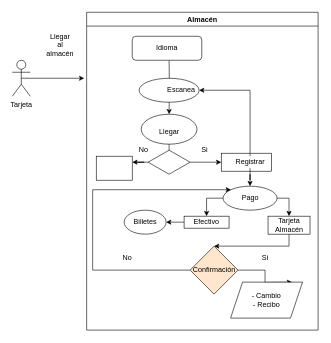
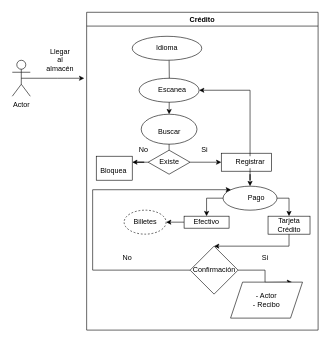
  <mxCell id="0" />
  <mxCell id="1" parent="0" />
  <mxCell id="2" style="edgeStyle=orthogonalEdgeStyle;rounded=0;orthogonalLoop=1;jettySize=auto;html=1;exitX=0.5;exitY=0.5;exitDx=0;exitDy=0;exitPerimeter=0;" edge="1" parent="1" source="3"><mxGeometry relative="1" as="geometry"><mxPoint x="140" y="130" as="targetPoint" /></mxGeometry></mxCell>
- <mxCell id="3" value="Tarjeta" style="shape=umlActor;verticalLabelPosition=bottom;verticalAlign=top;html=1;outlineConnect=0;" vertex="1" parent="1"><mxGeometry x="20" y="100" width="30" height="60" as="geometry" /></mxCell>
- <mxCell id="4" value="Almacén" style="swimlane;" vertex="1" parent="1"><mxGeometry x="144" y="20" width="386" height="530" as="geometry" /></mxCell>
+ <mxCell id="3" value="Actor" style="shape=umlActor;verticalLabelPosition=bottom;verticalAlign=top;html=1;outlineConnect=0;" vertex="1" parent="1"><mxGeometry x="20" y="100" width="30" height="60" as="geometry" /></mxCell>
+ <mxCell id="4" value="Crédito" style="swimlane;" vertex="1" parent="1"><mxGeometry x="144" y="20" width="386" height="530" as="geometry" /></mxCell>
  <mxCell id="5" style="edgeStyle=orthogonalEdgeStyle;rounded=0;orthogonalLoop=1;jettySize=auto;html=1;exitX=0.5;exitY=1;exitDx=0;exitDy=0;entryX=0.5;entryY=0;entryDx=0;entryDy=0;" edge="1" parent="4" target="9"><mxGeometry relative="1" as="geometry"><mxPoint x="137.5" y="80" as="sourcePoint" /></mxGeometry></mxCell>
- <mxCell id="6" value="Idioma" style="whiteSpace=wrap;html=1;rounded=1;" vertex="1" parent="4"><mxGeometry x="76" y="40" width="116" height="40" as="geometry" /></mxCell>
+ <mxCell id="6" value="Idioma" style="ellipse;whiteSpace=wrap;html=1;" vertex="1" parent="4"><mxGeometry x="76" y="40" width="116" height="40" as="geometry" /></mxCell>
  <mxCell id="7" value="" style="ellipse;whiteSpace=wrap;html=1;" vertex="1" parent="4"><mxGeometry x="87.5" y="110" width="100" height="40" as="geometry" /></mxCell>
- <mxCell id="8" value="Escanea" style="text;html=1;strokeColor=none;fillColor=none;align=center;verticalAlign=middle;whiteSpace=wrap;rounded=0;" vertex="1" parent="4"><mxGeometry x="137.5" y="120" width="40" height="20" as="geometry" /></mxCell>
+ <mxCell id="8" value="Escanea" style="text;html=1;strokeColor=none;fillColor=none;align=center;verticalAlign=middle;whiteSpace=wrap;rounded=0;" vertex="1" parent="4"><mxGeometry x="122.5" y="120" width="40" height="20" as="geometry" /></mxCell>
  <mxCell id="9" value="" style="ellipse;whiteSpace=wrap;html=1;" vertex="1" parent="4"><mxGeometry x="91" y="170" width="93" height="50" as="geometry" /></mxCell>
- <mxCell id="10" value="Llegar" style="text;html=1;strokeColor=none;fillColor=none;align=center;verticalAlign=middle;whiteSpace=wrap;rounded=0;" vertex="1" parent="4"><mxGeometry x="117.5" y="190" width="40" height="20" as="geometry" /></mxCell>
+ <mxCell id="10" value="Buscar" style="text;html=1;strokeColor=none;fillColor=none;align=center;verticalAlign=middle;whiteSpace=wrap;rounded=0;" vertex="1" parent="4"><mxGeometry x="117.5" y="190" width="40" height="20" as="geometry" /></mxCell>
  <mxCell id="11" style="edgeStyle=orthogonalEdgeStyle;rounded=0;orthogonalLoop=1;jettySize=auto;html=1;entryX=0;entryY=0.5;entryDx=0;entryDy=0;" edge="1" parent="4" source="12" target="14"><mxGeometry relative="1" as="geometry" /></mxCell>
  <mxCell id="12" value="" style="rhombus;whiteSpace=wrap;html=1;" vertex="1" parent="4"><mxGeometry x="102.5" y="230" width="70" height="40" as="geometry" /></mxCell>
+ <mxCell id="13" value="Existe" style="text;html=1;strokeColor=none;fillColor=none;align=center;verticalAlign=middle;whiteSpace=wrap;rounded=0;" vertex="1" parent="4"><mxGeometry x="117.5" y="240" width="40" height="20" as="geometry" /></mxCell>
  <mxCell id="14" value="" style="rounded=0;whiteSpace=wrap;html=1;" vertex="1" parent="4"><mxGeometry x="224.5" y="235" width="84" height="30" as="geometry" /></mxCell>
  <mxCell id="15" style="edgeStyle=orthogonalEdgeStyle;rounded=0;orthogonalLoop=1;jettySize=auto;html=1;entryX=0.5;entryY=0;entryDx=0;entryDy=0;" edge="1" parent="4" source="16" target="22"><mxGeometry relative="1" as="geometry" /></mxCell>
  <mxCell id="16" value="Registrar" style="text;html=1;strokeColor=none;fillColor=none;align=center;verticalAlign=middle;whiteSpace=wrap;rounded=0;" vertex="1" parent="4"><mxGeometry x="252.5" y="240" width="40" height="20" as="geometry" /></mxCell>
  <mxCell id="17" value="Si" style="text;html=1;strokeColor=none;fillColor=none;align=center;verticalAlign=middle;whiteSpace=wrap;rounded=0;" vertex="1" parent="4"><mxGeometry x="176.5" y="220" width="40" height="20" as="geometry" /></mxCell>
  <mxCell id="18" value="No" style="text;html=1;strokeColor=none;fillColor=none;align=center;verticalAlign=middle;whiteSpace=wrap;rounded=0;" vertex="1" parent="4"><mxGeometry x="75" y="220" width="40" height="20" as="geometry" /></mxCell>
  <mxCell id="19" style="edgeStyle=orthogonalEdgeStyle;rounded=0;orthogonalLoop=1;jettySize=auto;html=1;entryX=1;entryY=0.5;entryDx=0;entryDy=0;" edge="1" parent="4" source="16" target="7"><mxGeometry relative="1" as="geometry"><mxPoint x="272.5" y="70" as="targetPoint" /><Array as="points"><mxPoint x="272.5" y="130" /></Array></mxGeometry></mxCell>
  <mxCell id="20" style="edgeStyle=orthogonalEdgeStyle;rounded=0;orthogonalLoop=1;jettySize=auto;html=1;entryX=0.5;entryY=0;entryDx=0;entryDy=0;" edge="1" parent="4" source="22" target="27"><mxGeometry relative="1" as="geometry" /></mxCell>
  <mxCell id="21" style="edgeStyle=orthogonalEdgeStyle;rounded=0;orthogonalLoop=1;jettySize=auto;html=1;exitX=1;exitY=0.5;exitDx=0;exitDy=0;entryX=0.5;entryY=0;entryDx=0;entryDy=0;" edge="1" parent="4" source="22" target="26"><mxGeometry relative="1" as="geometry" /></mxCell>
  <mxCell id="22" value="" style="ellipse;whiteSpace=wrap;html=1;" vertex="1" parent="4"><mxGeometry x="227.5" y="290" width="90" height="40" as="geometry" /></mxCell>
- <mxCell id="23" value="Pago" style="text;html=1;strokeColor=none;fillColor=none;align=center;verticalAlign=middle;whiteSpace=wrap;rounded=0;" vertex="1" parent="4"><mxGeometry x="252.5" y="300" width="40" height="20" as="geometry" /></mxCell>
+ <mxCell id="23" value="Pago" style="text;html=1;strokeColor=none;fillColor=none;align=center;verticalAlign=middle;whiteSpace=wrap;rounded=0;" vertex="1" parent="4"><mxGeometry x="262.5" y="300" width="40" height="20" as="geometry" /></mxCell>
  <mxCell id="24" style="edgeStyle=orthogonalEdgeStyle;rounded=0;orthogonalLoop=1;jettySize=auto;html=1;exitX=0;exitY=0.5;exitDx=0;exitDy=0;entryX=1;entryY=0.5;entryDx=0;entryDy=0;" edge="1" parent="4" source="25" target="30"><mxGeometry relative="1" as="geometry" /></mxCell>
  <mxCell id="25" value="" style="rounded=0;whiteSpace=wrap;html=1;" vertex="1" parent="4"><mxGeometry x="162.5" y="340" width="75" height="20" as="geometry" /></mxCell>
  <mxCell id="26" value="" style="rounded=0;whiteSpace=wrap;html=1;" vertex="1" parent="4"><mxGeometry x="302.5" y="340" width="70" height="30" as="geometry" /></mxCell>
  <mxCell id="27" value="Efectivo" style="text;html=1;strokeColor=none;fillColor=none;align=center;verticalAlign=middle;whiteSpace=wrap;rounded=0;" vertex="1" parent="4"><mxGeometry x="180" y="340" width="40" height="20" as="geometry" /></mxCell>
  <mxCell id="28" style="edgeStyle=orthogonalEdgeStyle;rounded=0;orthogonalLoop=1;jettySize=auto;html=1;exitX=0.5;exitY=1;exitDx=0;exitDy=0;" edge="1" parent="4" source="26"><mxGeometry relative="1" as="geometry"><mxPoint x="212.5" y="390" as="targetPoint" /><Array as="points"><mxPoint x="337.5" y="390" /></Array></mxGeometry></mxCell>
- <mxCell id="29" value="Tarjeta Almacén" style="text;html=1;strokeColor=none;fillColor=none;align=center;verticalAlign=middle;whiteSpace=wrap;rounded=0;" vertex="1" parent="4"><mxGeometry x="297.5" y="345" width="80" height="20" as="geometry" /></mxCell>
- <mxCell id="30" value="Billetes" style="ellipse;whiteSpace=wrap;html=1;" vertex="1" parent="4"><mxGeometry x="62.5" y="330" width="70" height="40" as="geometry" /></mxCell>
+ <mxCell id="29" value="Tarjeta Crédito" style="text;html=1;strokeColor=none;fillColor=none;align=center;verticalAlign=middle;whiteSpace=wrap;rounded=0;" vertex="1" parent="4"><mxGeometry x="297.5" y="345" width="80" height="20" as="geometry" /></mxCell>
+ <mxCell id="30" value="Billetes" style="ellipse;whiteSpace=wrap;html=1;dashed=1;" vertex="1" parent="4"><mxGeometry x="62.5" y="330" width="70" height="40" as="geometry" /></mxCell>
  <mxCell id="31" value="" style="endArrow=none;html=1;entryX=0.5;entryY=1;entryDx=0;entryDy=0;exitX=0.5;exitY=0;exitDx=0;exitDy=0;" edge="1" parent="4" source="12" target="9"><mxGeometry width="50" height="50" relative="1" as="geometry"><mxPoint x="147.5" y="230" as="sourcePoint" /><mxPoint x="152.5" y="230" as="targetPoint" /></mxGeometry></mxCell>
  <mxCell id="32" style="edgeStyle=orthogonalEdgeStyle;rounded=0;orthogonalLoop=1;jettySize=auto;html=1;exitX=1;exitY=0.5;exitDx=0;exitDy=0;entryX=0.5;entryY=0;entryDx=0;entryDy=0;" edge="1" parent="4" source="34"><mxGeometry relative="1" as="geometry"><mxPoint x="342.5" y="450" as="targetPoint" /></mxGeometry></mxCell>
  <mxCell id="33" style="edgeStyle=orthogonalEdgeStyle;rounded=0;orthogonalLoop=1;jettySize=auto;html=1;exitX=0;exitY=0.5;exitDx=0;exitDy=0;entryX=0;entryY=0;entryDx=0;entryDy=0;" edge="1" parent="4" source="34" target="22"><mxGeometry relative="1" as="geometry"><Array as="points"><mxPoint x="10" y="430" /><mxPoint x="10" y="296" /></Array></mxGeometry></mxCell>
- <mxCell id="34" value="Confirmación" style="rhombus;whiteSpace=wrap;html=1;fillColor=#ffe6cc;" vertex="1" parent="4"><mxGeometry x="172.5" y="390" width="80" height="80" as="geometry" /></mxCell>
- <mxCell id="35" value="- Cambio&lt;br&gt;- Recibo" style="shape=parallelogram;perimeter=parallelogramPerimeter;whiteSpace=wrap;html=1;fixedSize=1;" vertex="1" parent="4"><mxGeometry x="240" y="450" width="120" height="60" as="geometry" /></mxCell>
+ <mxCell id="34" value="Confirmación" style="rhombus;whiteSpace=wrap;html=1;" vertex="1" parent="4"><mxGeometry x="172.5" y="390" width="80" height="80" as="geometry" /></mxCell>
+ <mxCell id="35" value="- Actor&lt;br&gt;- Recibo" style="shape=parallelogram;perimeter=parallelogramPerimeter;whiteSpace=wrap;html=1;fixedSize=1;" vertex="1" parent="4"><mxGeometry x="240" y="450" width="120" height="60" as="geometry" /></mxCell>
  <mxCell id="36" value="Si" style="text;html=1;strokeColor=none;fillColor=none;align=center;verticalAlign=middle;whiteSpace=wrap;rounded=0;" vertex="1" parent="4"><mxGeometry x="277.5" y="400" width="40" height="20" as="geometry" /></mxCell>
  <mxCell id="37" value="" style="rounded=0;whiteSpace=wrap;html=1;" vertex="1" parent="4"><mxGeometry x="16" y="240" width="60" height="40" as="geometry" /></mxCell>
  <mxCell id="38" style="edgeStyle=orthogonalEdgeStyle;rounded=0;orthogonalLoop=1;jettySize=auto;html=1;entryX=1;entryY=0.25;entryDx=0;entryDy=0;" edge="1" parent="4" source="12" target="37"><mxGeometry relative="1" as="geometry"><mxPoint x="102.5" y="235" as="targetPoint" /></mxGeometry></mxCell>
  <mxCell id="39" value="No" style="text;html=1;strokeColor=none;fillColor=none;align=center;verticalAlign=middle;whiteSpace=wrap;rounded=0;" vertex="1" parent="4"><mxGeometry x="47.5" y="400" width="40" height="20" as="geometry" /></mxCell>
- <mxCell id="40" value="Llegar al almacén" style="text;html=1;strokeColor=none;fillColor=none;align=center;verticalAlign=middle;whiteSpace=wrap;rounded=0;" vertex="1" parent="1"><mxGeometry x="80" y="65" width="40" height="20" as="geometry" /></mxCell>
+ <mxCell id="40" value="Llegar al almacén" style="text;html=1;strokeColor=none;fillColor=none;align=center;verticalAlign=middle;whiteSpace=wrap;rounded=0;" vertex="1" parent="1"><mxGeometry x="80" y="90" width="40" height="20" as="geometry" /></mxCell>
+ <mxCell id="41" value="Bloquea" style="text;html=1;strokeColor=none;fillColor=none;align=center;verticalAlign=middle;whiteSpace=wrap;rounded=0;" vertex="1" parent="1"><mxGeometry x="168.5" y="275" width="40" height="20" as="geometry" /></mxCell>
